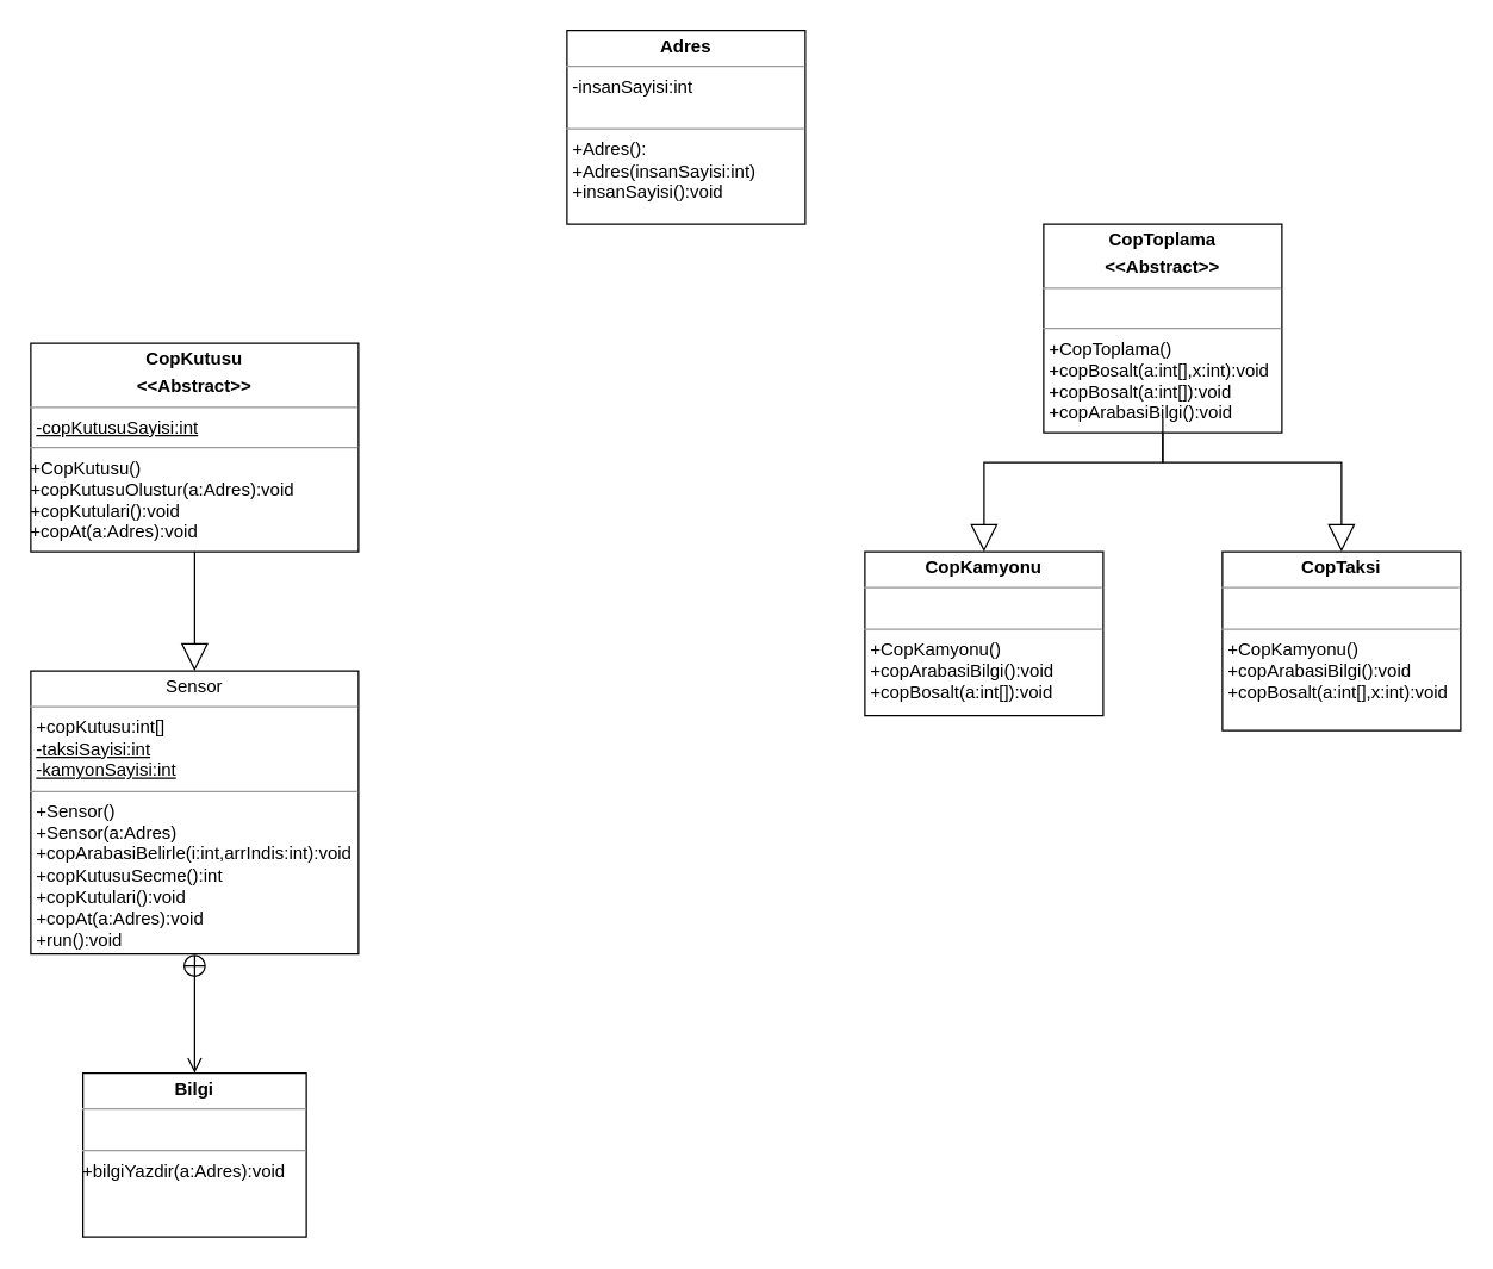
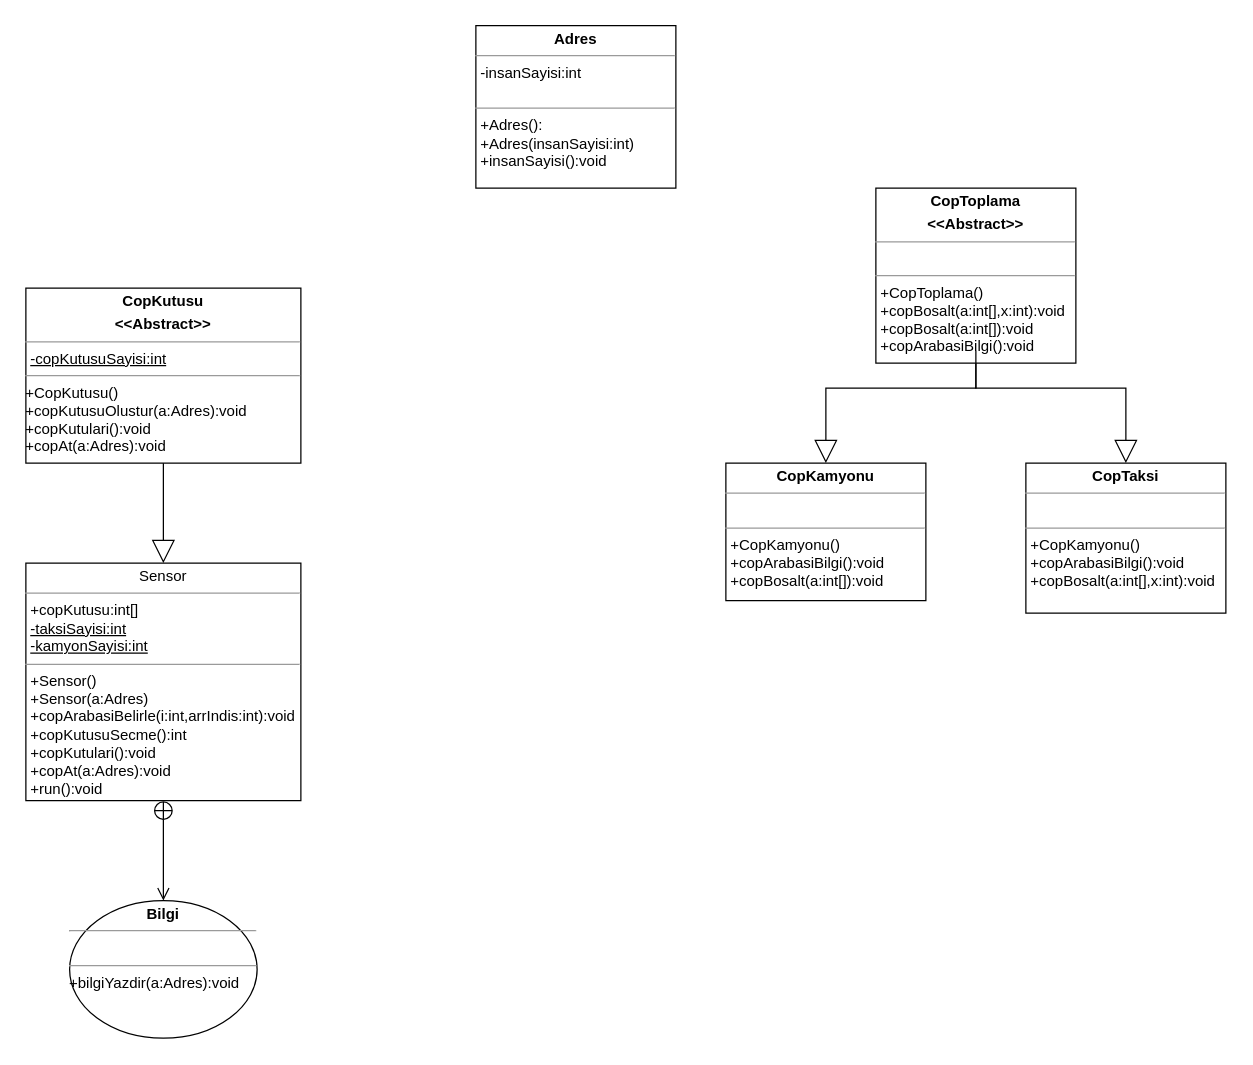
  <mxCell id="0" />
  <mxCell id="1" parent="0" />
  <mxCell id="2" value="&lt;p style=&quot;margin:0px;margin-top:4px;text-align:center;&quot;&gt;Sensor&lt;br&gt;&lt;/p&gt;&lt;hr size=&quot;1&quot;&gt;&lt;p style=&quot;margin:0px;margin-left:4px;&quot;&gt;+copKutusu:int[]&lt;/p&gt;&lt;p style=&quot;margin:0px;margin-left:4px;&quot;&gt;&lt;u&gt;-taksiSayisi:int&lt;/u&gt;&lt;/p&gt;&lt;p style=&quot;margin:0px;margin-left:4px;&quot;&gt;&lt;u&gt;-kamyonSayisi:int&lt;/u&gt;&lt;br&gt;&lt;/p&gt;&lt;hr size=&quot;1&quot;&gt;&lt;p style=&quot;margin:0px;margin-left:4px;&quot;&gt;+Sensor()&lt;/p&gt;&lt;p style=&quot;margin:0px;margin-left:4px;&quot;&gt;+Sensor(a:Adres)&lt;br&gt;&lt;/p&gt;&lt;p style=&quot;margin:0px;margin-left:4px;&quot;&gt;+copArabasiBelirle(i:int,arrIndis:int):void&lt;/p&gt;&lt;p style=&quot;margin:0px;margin-left:4px;&quot;&gt;+copKutusuSecme():int&lt;/p&gt;&lt;p style=&quot;margin:0px;margin-left:4px;&quot;&gt;+copKutulari():void&lt;/p&gt;&lt;p style=&quot;margin:0px;margin-left:4px;&quot;&gt;+copAt(a:Adres):void&lt;/p&gt;&lt;p style=&quot;margin:0px;margin-left:4px;&quot;&gt;+run():void&lt;/p&gt;" style="verticalAlign=top;align=left;overflow=fill;fontSize=12;fontFamily=Helvetica;html=1;" parent="1" vertex="1"><mxGeometry x="20" y="450" width="220" height="190" as="geometry" /></mxCell>
  <mxCell id="3" value="&lt;p style=&quot;margin:0px;margin-top:4px;text-align:center;&quot;&gt;&lt;b&gt;Adres&lt;/b&gt;&lt;/p&gt;&lt;hr size=&quot;1&quot;&gt;&lt;p style=&quot;margin:0px;margin-left:4px;&quot;&gt;-insanSayisi:int&lt;/p&gt;&lt;p style=&quot;margin:0px;margin-left:4px;&quot;&gt;&lt;br&gt;&lt;/p&gt;&lt;hr size=&quot;1&quot;&gt;&lt;p style=&quot;margin:0px;margin-left:4px;&quot;&gt;+Adres():&lt;/p&gt;&lt;p style=&quot;margin:0px;margin-left:4px;&quot;&gt;+Adres(insanSayisi:int)&lt;br&gt;&lt;/p&gt;&lt;p style=&quot;margin:0px;margin-left:4px;&quot;&gt;+insanSayisi():void&lt;/p&gt;" style="verticalAlign=top;align=left;overflow=fill;fontSize=12;fontFamily=Helvetica;html=1;" parent="1" vertex="1"><mxGeometry x="380" y="20" width="160" height="130" as="geometry" /></mxCell>
  <mxCell id="4" value="&lt;p style=&quot;margin:0px;margin-top:4px;text-align:center;&quot;&gt;&lt;b&gt;CopKutusu&lt;/b&gt;&lt;/p&gt;&lt;p style=&quot;margin:0px;margin-top:4px;text-align:center;&quot;&gt;&lt;b&gt;&amp;lt;&amp;lt;Abstract&amp;gt;&amp;gt;&lt;/b&gt;&lt;/p&gt;&lt;hr size=&quot;1&quot;&gt;&lt;p style=&quot;margin:0px;margin-left:4px;&quot;&gt;&lt;u&gt;-copKutusuSayisi:int&lt;/u&gt;&lt;br&gt;&lt;/p&gt;&lt;hr size=&quot;1&quot;&gt;&lt;div&gt;+CopKutusu()&lt;br&gt;&lt;/div&gt;&lt;div&gt;+copKutusuOlustur(a:Adres):void&lt;/div&gt;&lt;div&gt;+copKutulari():void&lt;/div&gt;&lt;div&gt;+copAt(a:Adres):void&lt;/div&gt;" style="verticalAlign=top;align=left;overflow=fill;fontSize=12;fontFamily=Helvetica;html=1;" parent="1" vertex="1"><mxGeometry x="20" y="230" width="220" height="140" as="geometry" /></mxCell>
  <mxCell id="5" value="&lt;p style=&quot;margin:0px;margin-top:4px;text-align:center;&quot;&gt;&lt;b&gt;CopTaksi&lt;/b&gt;&lt;br&gt;&lt;/p&gt;&lt;hr size=&quot;1&quot;&gt;&lt;p style=&quot;margin:0px;margin-left:4px;&quot;&gt;&lt;br&gt;&lt;/p&gt;&lt;hr size=&quot;1&quot;&gt;&lt;p style=&quot;margin:0px;margin-left:4px;&quot;&gt;+CopKamyonu()&lt;/p&gt;&lt;p style=&quot;margin:0px;margin-left:4px;&quot;&gt;+copArabasiBilgi():void&lt;br&gt;&lt;/p&gt;&lt;p style=&quot;margin:0px;margin-left:4px;&quot;&gt;+copBosalt(a:int[],x:int):void&lt;/p&gt;" style="verticalAlign=top;align=left;overflow=fill;fontSize=12;fontFamily=Helvetica;html=1;" parent="1" vertex="1"><mxGeometry x="820" y="370" width="160" height="120" as="geometry" /></mxCell>
  <mxCell id="6" value="&lt;p style=&quot;margin:0px;margin-top:4px;text-align:center;&quot;&gt;&lt;b&gt;CopToplama&lt;/b&gt;&lt;/p&gt;&lt;p style=&quot;margin:0px;margin-top:4px;text-align:center;&quot;&gt;&lt;b&gt;&amp;lt;&amp;lt;Abstract&amp;gt;&amp;gt;&lt;/b&gt;&lt;/p&gt;&lt;hr size=&quot;1&quot;&gt;&lt;p style=&quot;margin:0px;margin-left:4px;&quot;&gt;&lt;br&gt;&lt;/p&gt;&lt;hr size=&quot;1&quot;&gt;&lt;p style=&quot;margin:0px;margin-left:4px;&quot;&gt;+CopToplama()&lt;/p&gt;&lt;p style=&quot;margin:0px;margin-left:4px;&quot;&gt;+copBosalt(a:int[],x:int):void&lt;/p&gt;&lt;p style=&quot;margin:0px;margin-left:4px;&quot;&gt;+copBosalt(a:int[]):void&lt;/p&gt;&lt;p style=&quot;margin:0px;margin-left:4px;&quot;&gt;+copArabasiBilgi():void&lt;br&gt;&lt;/p&gt;" style="verticalAlign=top;align=left;overflow=fill;fontSize=12;fontFamily=Helvetica;html=1;" parent="1" vertex="1"><mxGeometry x="700" y="150" width="160" height="140" as="geometry" /></mxCell>
  <mxCell id="7" value="&lt;p style=&quot;margin:0px;margin-top:4px;text-align:center;&quot;&gt;&lt;b&gt;CopKamyonu&lt;/b&gt;&lt;br&gt;&lt;/p&gt;&lt;hr size=&quot;1&quot;&gt;&lt;p style=&quot;margin:0px;margin-left:4px;&quot;&gt;&lt;br&gt;&lt;/p&gt;&lt;hr size=&quot;1&quot;&gt;&lt;p style=&quot;margin:0px;margin-left:4px;&quot;&gt;+CopKamyonu()&lt;/p&gt;&lt;p style=&quot;margin:0px;margin-left:4px;&quot;&gt;+copArabasiBilgi():void&lt;br&gt;&lt;/p&gt;&lt;p style=&quot;margin:0px;margin-left:4px;&quot;&gt;+copBosalt(a:int[]):void&lt;/p&gt;" style="verticalAlign=top;align=left;overflow=fill;fontSize=12;fontFamily=Helvetica;html=1;" parent="1" vertex="1"><mxGeometry x="580" y="370" width="160" height="110" as="geometry" /></mxCell>
  <mxCell id="8" value="" style="endArrow=block;endSize=16;endFill=0;html=1;rounded=0;exitX=0.5;exitY=1;exitDx=0;exitDy=0;entryX=0.5;entryY=0;entryDx=0;entryDy=0;" edge="1" parent="1" source="4" target="2"><mxGeometry x="1" y="186" width="160" relative="1" as="geometry"><mxPoint x="80" y="400" as="sourcePoint" /><mxPoint x="240" y="400" as="targetPoint" /><mxPoint x="110" y="36" as="offset" /></mxGeometry></mxCell>
  <mxCell id="9" value="" style="endArrow=block;endSize=16;endFill=0;html=1;rounded=0;exitX=0.5;exitY=1;exitDx=0;exitDy=0;entryX=0.5;entryY=0;entryDx=0;entryDy=0;" edge="1" parent="1" source="6" target="7"><mxGeometry x="1" y="186" width="160" relative="1" as="geometry"><mxPoint x="710" y="320" as="sourcePoint" /><mxPoint x="870" y="320" as="targetPoint" /><mxPoint x="110" y="36" as="offset" /><Array as="points"><mxPoint x="780" y="310" /><mxPoint x="660" y="310" /></Array></mxGeometry></mxCell>
  <mxCell id="10" value="" style="endArrow=block;endSize=16;endFill=0;html=1;rounded=0;entryX=0.5;entryY=0;entryDx=0;entryDy=0;" edge="1" parent="1" target="5"><mxGeometry x="1" y="186" width="160" relative="1" as="geometry"><mxPoint x="780" y="280" as="sourcePoint" /><mxPoint x="430" y="430" as="targetPoint" /><mxPoint x="110" y="36" as="offset" /><Array as="points"><mxPoint x="780" y="310" /><mxPoint x="900" y="310" /></Array></mxGeometry></mxCell>
  <mxCell id="11" value="" style="endArrow=open;startArrow=circlePlus;endFill=0;startFill=0;endSize=8;html=1;rounded=0;exitX=0.5;exitY=1;exitDx=0;exitDy=0;entryX=0.5;entryY=0;entryDx=0;entryDy=0;" edge="1" parent="1" source="2" target="12"><mxGeometry width="160" relative="1" as="geometry"><mxPoint x="290" y="560" as="sourcePoint" /><mxPoint x="364" y="596.529" as="targetPoint" /></mxGeometry></mxCell>
- <mxCell id="12" value="&lt;p style=&quot;margin:0px;margin-top:4px;text-align:center;&quot;&gt;&lt;b&gt;Bilgi&lt;/b&gt;&lt;br&gt;&lt;/p&gt;&lt;hr size=&quot;1&quot;&gt;&lt;p style=&quot;margin:0px;margin-left:4px;&quot;&gt;&lt;br&gt;&lt;/p&gt;&lt;hr size=&quot;1&quot;&gt;+bilgiYazdir(a:Adres):void" style="verticalAlign=top;align=left;overflow=fill;fontSize=12;fontFamily=Helvetica;html=1;" vertex="1" parent="1"><mxGeometry x="55" y="720" width="150" height="110" as="geometry" /></mxCell>
+ <mxCell id="12" value="&lt;p style=&quot;margin:0px;margin-top:4px;text-align:center;&quot;&gt;&lt;b&gt;Bilgi&lt;/b&gt;&lt;br&gt;&lt;/p&gt;&lt;hr size=&quot;1&quot;&gt;&lt;p style=&quot;margin:0px;margin-left:4px;&quot;&gt;&lt;br&gt;&lt;/p&gt;&lt;hr size=&quot;1&quot;&gt;+bilgiYazdir(a:Adres):void" style="ellipse;verticalAlign=top;align=left;overflow=fill;fontSize=12;fontFamily=Helvetica;html=1;" vertex="1" parent="1"><mxGeometry x="55" y="720" width="150" height="110" as="geometry" /></mxCell>
